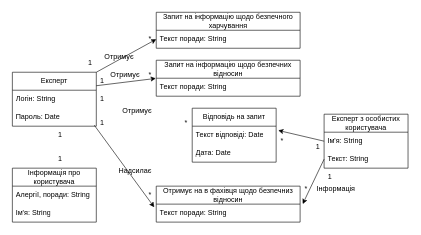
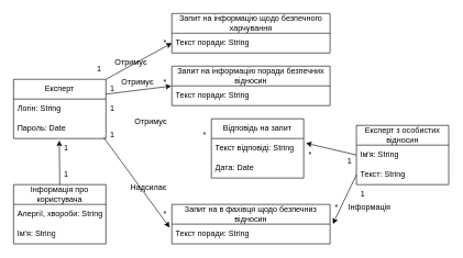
  <mxCell id="0" />
  <mxCell id="1" parent="0" />
  <mxCell id="2" value="Експерт" style="swimlane;fontStyle=0;childLayout=stackLayout;horizontal=1;startSize=30;horizontalStack=0;resizeParent=1;resizeParentMax=0;resizeLast=0;collapsible=1;marginBottom=0;whiteSpace=wrap;html=1;" vertex="1" parent="1"><mxGeometry x="20" y="120" width="140" height="90" as="geometry" /></mxCell>
  <mxCell id="3" value="Логін: String" style="text;strokeColor=none;fillColor=none;align=left;verticalAlign=middle;spacingLeft=4;spacingRight=4;overflow=hidden;points=[[0,0.5],[1,0.5]];portConstraint=eastwest;rotatable=0;whiteSpace=wrap;html=1;" vertex="1" parent="2"><mxGeometry y="30" width="140" height="30" as="geometry" /></mxCell>
  <mxCell id="4" value="Пароль: Date" style="text;strokeColor=none;fillColor=none;align=left;verticalAlign=middle;spacingLeft=4;spacingRight=4;overflow=hidden;points=[[0,0.5],[1,0.5]];portConstraint=eastwest;rotatable=0;whiteSpace=wrap;html=1;" vertex="1" parent="2"><mxGeometry y="60" width="140" height="30" as="geometry" /></mxCell>
  <mxCell id="5" value="Інформація про користувача" style="swimlane;fontStyle=0;childLayout=stackLayout;horizontal=1;startSize=30;horizontalStack=0;resizeParent=1;resizeParentMax=0;resizeLast=0;collapsible=1;marginBottom=0;whiteSpace=wrap;html=1;" vertex="1" parent="1"><mxGeometry x="20" y="280" width="140" height="90" as="geometry" /></mxCell>
- <mxCell id="6" value="Алергії, поради: String" style="text;strokeColor=none;fillColor=none;align=left;verticalAlign=middle;spacingLeft=4;spacingRight=4;overflow=hidden;points=[[0,0.5],[1,0.5]];portConstraint=eastwest;rotatable=0;whiteSpace=wrap;html=1;" vertex="1" parent="5"><mxGeometry y="30" width="140" height="30" as="geometry" /></mxCell>
+ <mxCell id="6" value="Алергії, хвороби: String" style="text;strokeColor=none;fillColor=none;align=left;verticalAlign=middle;spacingLeft=4;spacingRight=4;overflow=hidden;points=[[0,0.5],[1,0.5]];portConstraint=eastwest;rotatable=0;whiteSpace=wrap;html=1;" vertex="1" parent="5"><mxGeometry y="30" width="140" height="30" as="geometry" /></mxCell>
  <mxCell id="7" value="Ім'я: String" style="text;strokeColor=none;fillColor=none;align=left;verticalAlign=middle;spacingLeft=4;spacingRight=4;overflow=hidden;points=[[0,0.5],[1,0.5]];portConstraint=eastwest;rotatable=0;whiteSpace=wrap;html=1;" vertex="1" parent="5"><mxGeometry y="60" width="140" height="30" as="geometry" /></mxCell>
+ <mxCell id="8" value="" style="endArrow=classic;html=1;rounded=0;exitX=0.5;exitY=0;exitDx=0;exitDy=0;entryX=0.495;entryY=1.098;entryDx=0;entryDy=0;entryPerimeter=0;" edge="1" parent="1" source="5" target="4"><mxGeometry width="50" height="50" relative="1" as="geometry"><mxPoint x="340" y="200" as="sourcePoint" /><mxPoint x="390" y="150" as="targetPoint" /></mxGeometry></mxCell>
  <mxCell id="9" value="1" style="text;html=1;strokeColor=none;fillColor=none;align=center;verticalAlign=middle;whiteSpace=wrap;rounded=0;" vertex="1" parent="1"><mxGeometry x="70" y="250" width="60" height="30" as="geometry" /></mxCell>
  <mxCell id="10" value="1" style="text;html=1;strokeColor=none;fillColor=none;align=center;verticalAlign=middle;whiteSpace=wrap;rounded=0;" vertex="1" parent="1"><mxGeometry x="70" y="210" width="60" height="30" as="geometry" /></mxCell>
  <mxCell id="11" value="Запит на інформацію щодо безпечного харчування" style="swimlane;fontStyle=0;childLayout=stackLayout;horizontal=1;startSize=30;horizontalStack=0;resizeParent=1;resizeParentMax=0;resizeLast=0;collapsible=1;marginBottom=0;whiteSpace=wrap;html=1;" vertex="1" parent="1"><mxGeometry x="260" y="20" width="240" height="60" as="geometry" /></mxCell>
  <mxCell id="12" value="Текст поради: String" style="text;strokeColor=none;fillColor=none;align=left;verticalAlign=middle;spacingLeft=4;spacingRight=4;overflow=hidden;points=[[0,0.5],[1,0.5]];portConstraint=eastwest;rotatable=0;whiteSpace=wrap;html=1;" vertex="1" parent="11"><mxGeometry y="30" width="240" height="30" as="geometry" /></mxCell>
  <mxCell id="13" value="" style="endArrow=classic;html=1;rounded=0;exitX=1;exitY=0;exitDx=0;exitDy=0;entryX=0;entryY=0.5;entryDx=0;entryDy=0;" edge="1" parent="1" source="2" target="12"><mxGeometry width="50" height="50" relative="1" as="geometry"><mxPoint x="251" y="227" as="sourcePoint" /><mxPoint x="250" y="160" as="targetPoint" /></mxGeometry></mxCell>
  <mxCell id="14" value="Отримує&amp;nbsp;" style="text;html=1;strokeColor=none;fillColor=none;align=center;verticalAlign=middle;whiteSpace=wrap;rounded=0;" vertex="1" parent="1"><mxGeometry x="170" y="80" width="60" height="30" as="geometry" /></mxCell>
  <mxCell id="15" value="*" style="text;html=1;strokeColor=none;fillColor=none;align=center;verticalAlign=middle;whiteSpace=wrap;rounded=0;" vertex="1" parent="1"><mxGeometry x="220" y="50" width="60" height="30" as="geometry" /></mxCell>
- <mxCell id="16" value="Експерт з особистих користувача" style="swimlane;fontStyle=0;childLayout=stackLayout;horizontal=1;startSize=30;horizontalStack=0;resizeParent=1;resizeParentMax=0;resizeLast=0;collapsible=1;marginBottom=0;whiteSpace=wrap;html=1;" vertex="1" parent="1"><mxGeometry x="540" y="190" width="140" height="90" as="geometry" /></mxCell>
+ <mxCell id="16" value="Експерт з особистих відносин" style="swimlane;fontStyle=0;childLayout=stackLayout;horizontal=1;startSize=30;horizontalStack=0;resizeParent=1;resizeParentMax=0;resizeLast=0;collapsible=1;marginBottom=0;whiteSpace=wrap;html=1;" vertex="1" parent="1"><mxGeometry x="540" y="190" width="140" height="90" as="geometry" /></mxCell>
  <mxCell id="17" value="Ім'я: String" style="text;strokeColor=none;fillColor=none;align=left;verticalAlign=middle;spacingLeft=4;spacingRight=4;overflow=hidden;points=[[0,0.5],[1,0.5]];portConstraint=eastwest;rotatable=0;whiteSpace=wrap;html=1;" vertex="1" parent="16"><mxGeometry y="30" width="140" height="30" as="geometry" /></mxCell>
  <mxCell id="18" value="Текст: String" style="text;strokeColor=none;fillColor=none;align=left;verticalAlign=middle;spacingLeft=4;spacingRight=4;overflow=hidden;points=[[0,0.5],[1,0.5]];portConstraint=eastwest;rotatable=0;whiteSpace=wrap;html=1;" vertex="1" parent="16"><mxGeometry y="60" width="140" height="30" as="geometry" /></mxCell>
- <mxCell id="19" value="Запит на інформацію щодо безпечних відносин" style="swimlane;fontStyle=0;childLayout=stackLayout;horizontal=1;startSize=30;horizontalStack=0;resizeParent=1;resizeParentMax=0;resizeLast=0;collapsible=1;marginBottom=0;whiteSpace=wrap;html=1;" vertex="1" parent="1"><mxGeometry x="260" y="100" width="240" height="60" as="geometry" /></mxCell>
+ <mxCell id="19" value="Запит на інформацію поради безпечних відносин" style="swimlane;fontStyle=0;childLayout=stackLayout;horizontal=1;startSize=30;horizontalStack=0;resizeParent=1;resizeParentMax=0;resizeLast=0;collapsible=1;marginBottom=0;whiteSpace=wrap;html=1;" vertex="1" parent="1"><mxGeometry x="260" y="100" width="240" height="60" as="geometry" /></mxCell>
  <mxCell id="20" value="Текст поради: String" style="text;strokeColor=none;fillColor=none;align=left;verticalAlign=middle;spacingLeft=4;spacingRight=4;overflow=hidden;points=[[0,0.5],[1,0.5]];portConstraint=eastwest;rotatable=0;whiteSpace=wrap;html=1;" vertex="1" parent="19"><mxGeometry y="30" width="240" height="30" as="geometry" /></mxCell>
- <mxCell id="21" value="Отримує на в фахівця щодо безпечниз відносин" style="swimlane;fontStyle=0;childLayout=stackLayout;horizontal=1;startSize=30;horizontalStack=0;resizeParent=1;resizeParentMax=0;resizeLast=0;collapsible=1;marginBottom=0;whiteSpace=wrap;html=1;" vertex="1" parent="1"><mxGeometry x="260" y="310" width="240" height="60" as="geometry" /></mxCell>
+ <mxCell id="21" value="Запит на в фахівця щодо безпечниз відносин" style="swimlane;fontStyle=0;childLayout=stackLayout;horizontal=1;startSize=30;horizontalStack=0;resizeParent=1;resizeParentMax=0;resizeLast=0;collapsible=1;marginBottom=0;whiteSpace=wrap;html=1;" vertex="1" parent="1"><mxGeometry x="260" y="310" width="240" height="60" as="geometry" /></mxCell>
  <mxCell id="22" value="Текст поради: String" style="text;strokeColor=none;fillColor=none;align=left;verticalAlign=middle;spacingLeft=4;spacingRight=4;overflow=hidden;points=[[0,0.5],[1,0.5]];portConstraint=eastwest;rotatable=0;whiteSpace=wrap;html=1;" vertex="1" parent="21"><mxGeometry y="30" width="240" height="30" as="geometry" /></mxCell>
  <mxCell id="23" value="" style="endArrow=classic;html=1;rounded=0;entryX=-0.003;entryY=0.01;entryDx=0;entryDy=0;exitX=1;exitY=0.25;exitDx=0;exitDy=0;entryPerimeter=0;" edge="1" parent="1" source="2" target="20"><mxGeometry width="50" height="50" relative="1" as="geometry"><mxPoint x="260" y="230" as="sourcePoint" /><mxPoint x="270" y="75" as="targetPoint" /></mxGeometry></mxCell>
  <mxCell id="24" value="" style="endArrow=classic;html=1;rounded=0;entryX=-0.014;entryY=0.171;entryDx=0;entryDy=0;exitX=0.976;exitY=0.945;exitDx=0;exitDy=0;entryPerimeter=0;exitPerimeter=0;" edge="1" parent="1" source="4" target="22"><mxGeometry width="50" height="50" relative="1" as="geometry"><mxPoint x="170" y="175" as="sourcePoint" /><mxPoint x="269" y="140" as="targetPoint" /></mxGeometry></mxCell>
  <mxCell id="25" value="1" style="text;html=1;strokeColor=none;fillColor=none;align=center;verticalAlign=middle;whiteSpace=wrap;rounded=0;" vertex="1" parent="1"><mxGeometry x="120" y="90" width="60" height="30" as="geometry" /></mxCell>
  <mxCell id="26" value="1" style="text;html=1;strokeColor=none;fillColor=none;align=center;verticalAlign=middle;whiteSpace=wrap;rounded=0;" vertex="1" parent="1"><mxGeometry x="140" y="120" width="60" height="30" as="geometry" /></mxCell>
  <mxCell id="27" value="1" style="text;html=1;strokeColor=none;fillColor=none;align=center;verticalAlign=middle;whiteSpace=wrap;rounded=0;" vertex="1" parent="1"><mxGeometry x="140" y="150" width="60" height="30" as="geometry" /></mxCell>
  <mxCell id="28" value="1" style="text;html=1;strokeColor=none;fillColor=none;align=center;verticalAlign=middle;whiteSpace=wrap;rounded=0;" vertex="1" parent="1"><mxGeometry x="140" y="190" width="60" height="30" as="geometry" /></mxCell>
  <mxCell id="29" value="*" style="text;html=1;strokeColor=none;fillColor=none;align=center;verticalAlign=middle;whiteSpace=wrap;rounded=0;" vertex="1" parent="1"><mxGeometry x="220" y="110" width="60" height="30" as="geometry" /></mxCell>
  <mxCell id="30" value="*" style="text;html=1;strokeColor=none;fillColor=none;align=center;verticalAlign=middle;whiteSpace=wrap;rounded=0;" vertex="1" parent="1"><mxGeometry x="220" y="310" width="60" height="30" as="geometry" /></mxCell>
  <mxCell id="31" value="" style="endArrow=classic;html=1;rounded=0;entryX=1.018;entryY=-0.007;entryDx=0;entryDy=0;exitX=0;exitY=0.5;exitDx=0;exitDy=0;entryPerimeter=0;" edge="1" parent="1" source="18" target="22"><mxGeometry width="50" height="50" relative="1" as="geometry"><mxPoint x="167" y="218" as="sourcePoint" /><mxPoint x="267" y="355" as="targetPoint" /></mxGeometry></mxCell>
  <mxCell id="32" value="Надсилає" style="text;html=1;strokeColor=none;fillColor=none;align=center;verticalAlign=middle;whiteSpace=wrap;rounded=0;" vertex="1" parent="1"><mxGeometry x="195" y="270" width="60" height="30" as="geometry" /></mxCell>
  <mxCell id="33" value="Інформація" style="text;html=1;strokeColor=none;fillColor=none;align=center;verticalAlign=middle;whiteSpace=wrap;rounded=0;" vertex="1" parent="1"><mxGeometry x="530" y="300" width="60" height="30" as="geometry" /></mxCell>
  <mxCell id="34" value="Відповідь на запит" style="swimlane;fontStyle=0;childLayout=stackLayout;horizontal=1;startSize=30;horizontalStack=0;resizeParent=1;resizeParentMax=0;resizeLast=0;collapsible=1;marginBottom=0;whiteSpace=wrap;html=1;" vertex="1" parent="1"><mxGeometry x="320" y="180" width="140" height="90" as="geometry" /></mxCell>
- <mxCell id="35" value="Текст відповіді: Date" style="text;strokeColor=none;fillColor=none;align=left;verticalAlign=middle;spacingLeft=4;spacingRight=4;overflow=hidden;points=[[0,0.5],[1,0.5]];portConstraint=eastwest;rotatable=0;whiteSpace=wrap;html=1;" vertex="1" parent="34"><mxGeometry y="30" width="140" height="30" as="geometry" /></mxCell>
+ <mxCell id="35" value="Текст відповіді: String" style="text;strokeColor=none;fillColor=none;align=left;verticalAlign=middle;spacingLeft=4;spacingRight=4;overflow=hidden;points=[[0,0.5],[1,0.5]];portConstraint=eastwest;rotatable=0;whiteSpace=wrap;html=1;" vertex="1" parent="34"><mxGeometry y="30" width="140" height="30" as="geometry" /></mxCell>
  <mxCell id="36" value="Дата: Date" style="text;strokeColor=none;fillColor=none;align=left;verticalAlign=middle;spacingLeft=4;spacingRight=4;overflow=hidden;points=[[0,0.5],[1,0.5]];portConstraint=eastwest;rotatable=0;whiteSpace=wrap;html=1;" vertex="1" parent="34"><mxGeometry y="60" width="140" height="30" as="geometry" /></mxCell>
  <mxCell id="37" value="Отримує&amp;nbsp;" style="text;html=1;strokeColor=none;fillColor=none;align=center;verticalAlign=middle;whiteSpace=wrap;rounded=0;" vertex="1" parent="1"><mxGeometry x="180" y="110" width="60" height="30" as="geometry" /></mxCell>
  <mxCell id="38" value="Отримує&amp;nbsp;" style="text;html=1;strokeColor=none;fillColor=none;align=center;verticalAlign=middle;whiteSpace=wrap;rounded=0;" vertex="1" parent="1"><mxGeometry x="200" y="170" width="60" height="30" as="geometry" /></mxCell>
  <mxCell id="39" value="" style="endArrow=classic;html=1;rounded=0;exitX=0;exitY=0.5;exitDx=0;exitDy=0;entryX=1.025;entryY=0.235;entryDx=0;entryDy=0;entryPerimeter=0;" edge="1" parent="1" source="17" target="35"><mxGeometry width="50" height="50" relative="1" as="geometry"><mxPoint x="172" y="186" as="sourcePoint" /><mxPoint x="330" y="265" as="targetPoint" /></mxGeometry></mxCell>
  <mxCell id="40" value="1" style="text;html=1;strokeColor=none;fillColor=none;align=center;verticalAlign=middle;whiteSpace=wrap;rounded=0;" vertex="1" parent="1"><mxGeometry x="500" y="230" width="60" height="30" as="geometry" /></mxCell>
  <mxCell id="41" value="1" style="text;html=1;strokeColor=none;fillColor=none;align=center;verticalAlign=middle;whiteSpace=wrap;rounded=0;" vertex="1" parent="1"><mxGeometry x="520" y="280" width="60" height="30" as="geometry" /></mxCell>
  <mxCell id="42" value="*" style="text;html=1;strokeColor=none;fillColor=none;align=center;verticalAlign=middle;whiteSpace=wrap;rounded=0;" vertex="1" parent="1"><mxGeometry x="280" y="190" width="60" height="30" as="geometry" /></mxCell>
  <mxCell id="43" value="*" style="text;html=1;strokeColor=none;fillColor=none;align=center;verticalAlign=middle;whiteSpace=wrap;rounded=0;" vertex="1" parent="1"><mxGeometry x="480" y="300" width="60" height="30" as="geometry" /></mxCell>
  <mxCell id="44" value="*" style="text;html=1;strokeColor=none;fillColor=none;align=center;verticalAlign=middle;whiteSpace=wrap;rounded=0;" vertex="1" parent="1"><mxGeometry x="440" y="220" width="60" height="30" as="geometry" /></mxCell>
